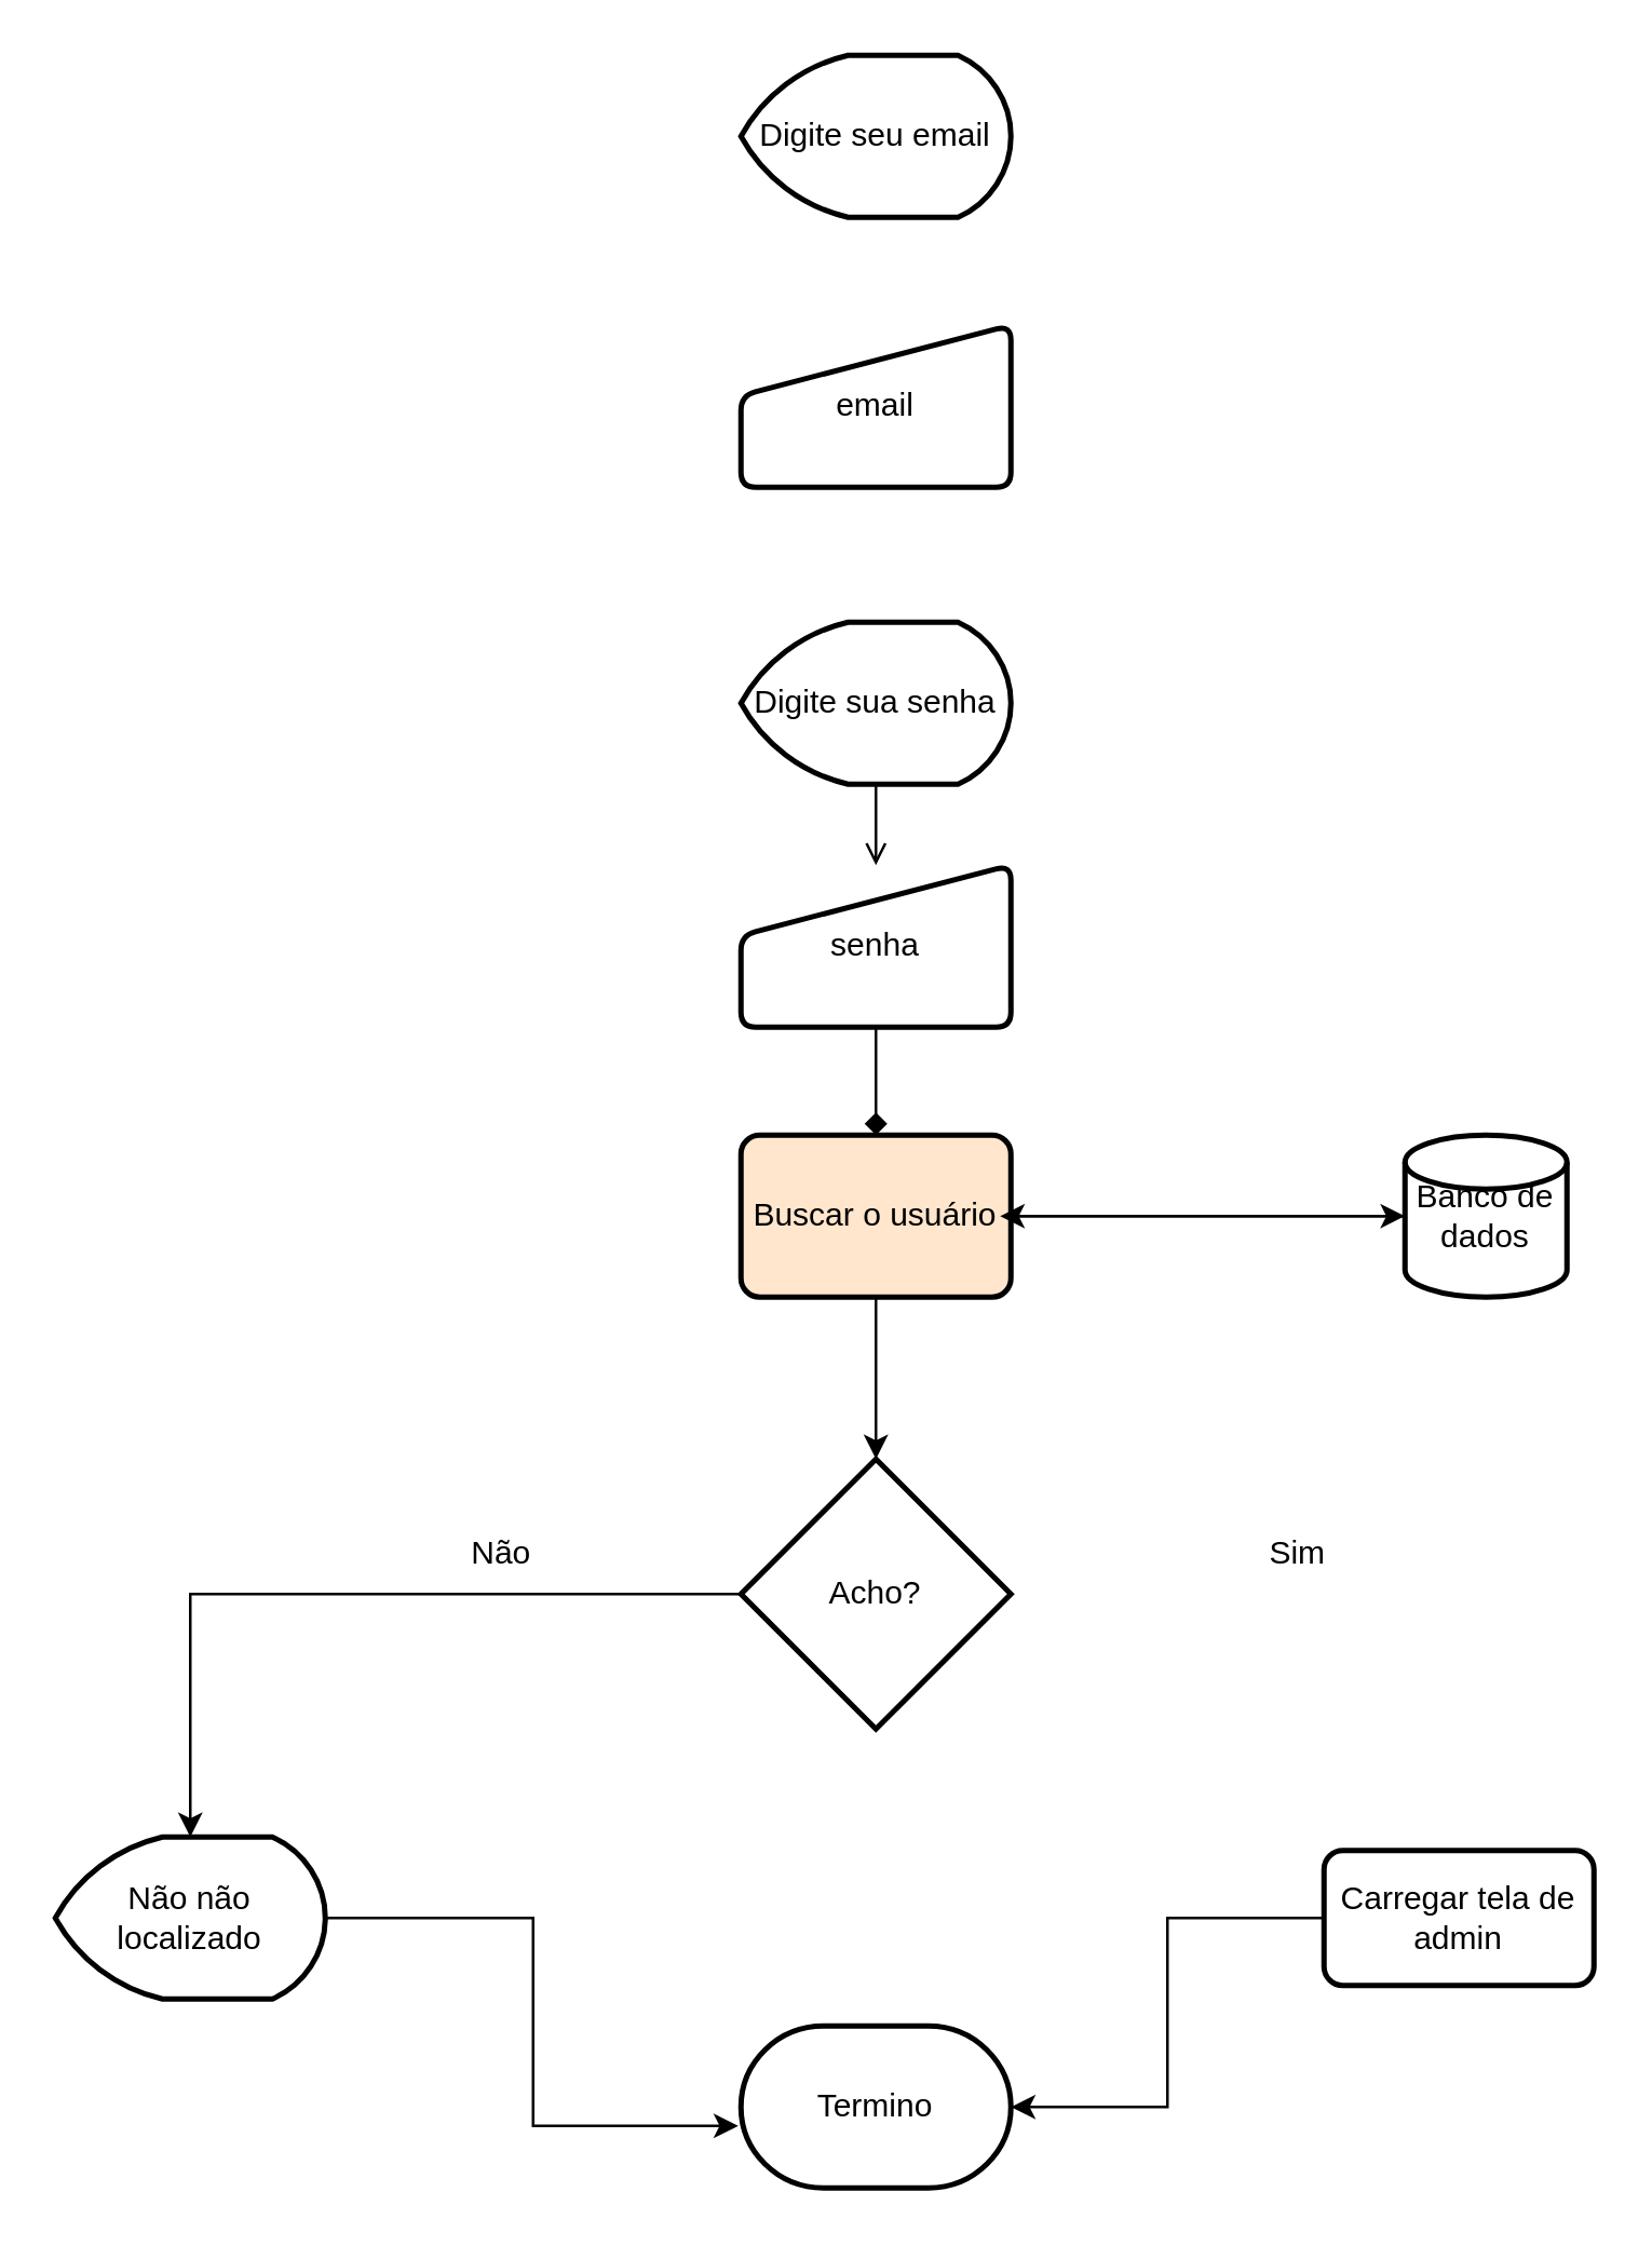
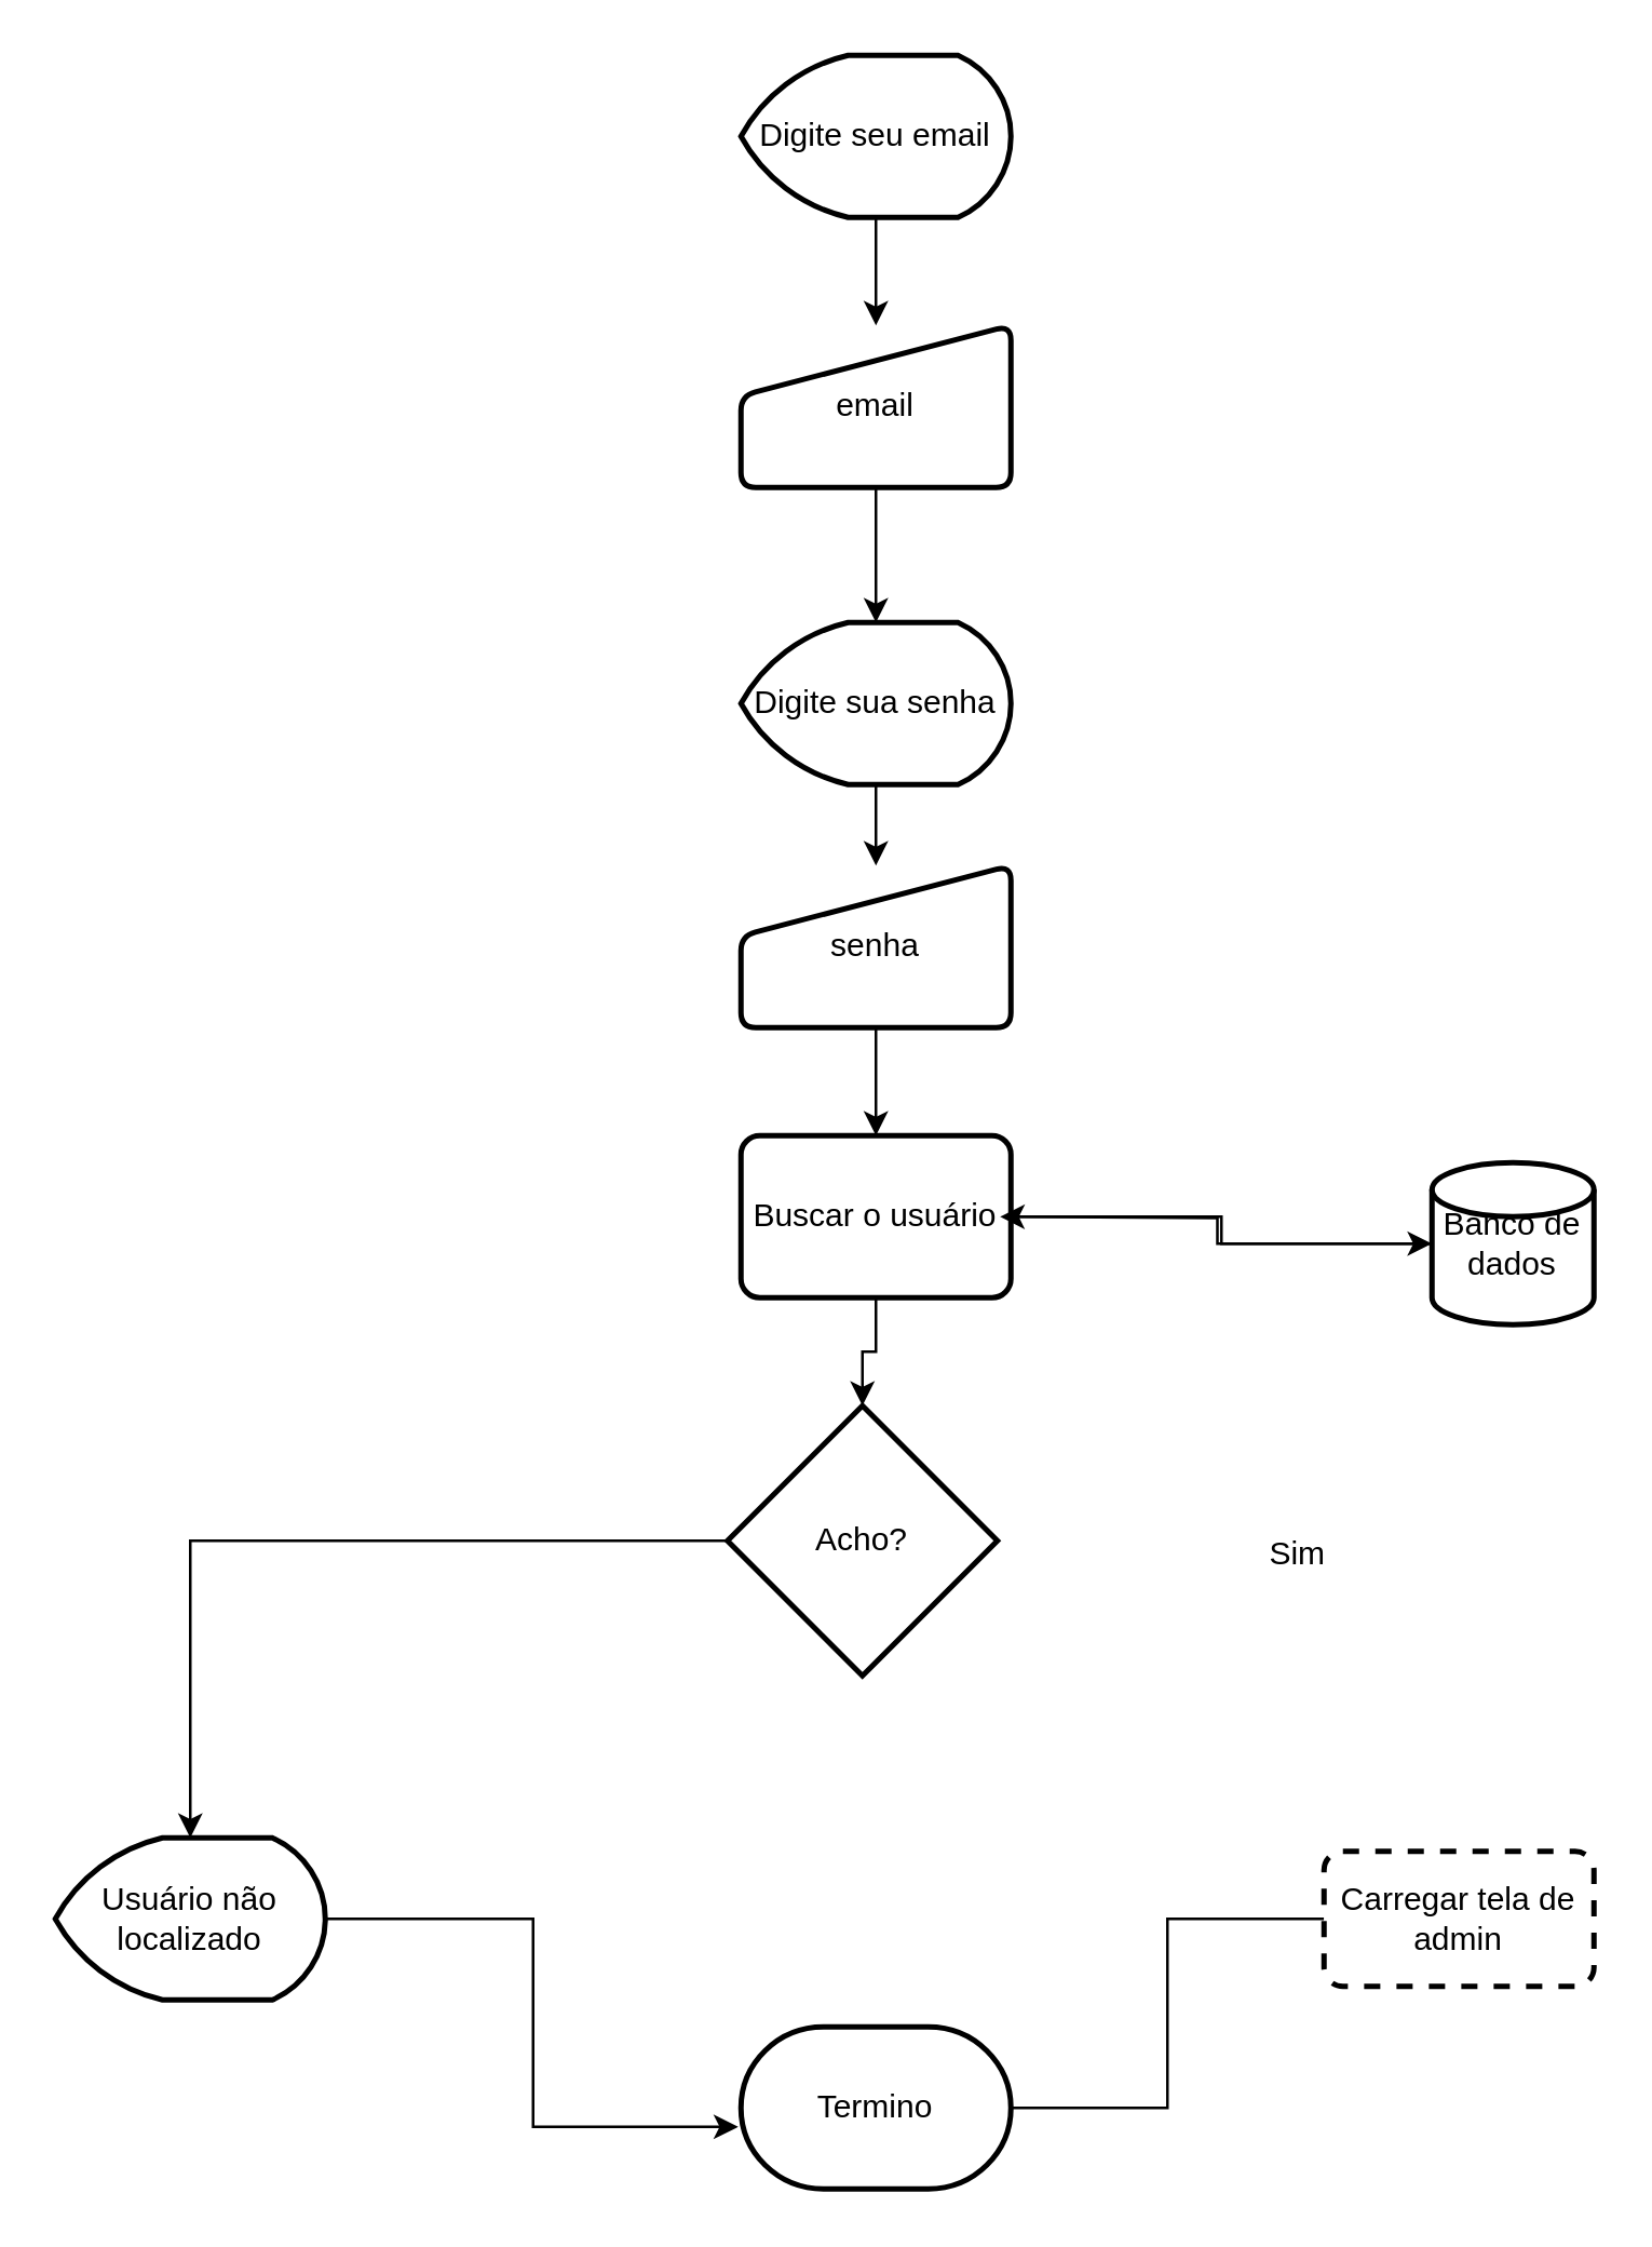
  <mxCell id="0" />
  <mxCell id="1" parent="0" />
  <mxCell id="2" value="Termino" style="strokeWidth=2;html=1;shape=mxgraph.flowchart.terminator;whiteSpace=wrap;" parent="1" vertex="1"><mxGeometry x="274" y="750" width="100" height="60" as="geometry" /></mxCell>
+ <mxCell id="3" value="" style="edgeStyle=orthogonalEdgeStyle;rounded=0;orthogonalLoop=1;jettySize=auto;html=1;" parent="1" source="4" target="6" edge="1"><mxGeometry relative="1" as="geometry" /></mxCell>
  <mxCell id="4" value="Digite seu email" style="strokeWidth=2;html=1;shape=mxgraph.flowchart.display;whiteSpace=wrap;" parent="1" vertex="1"><mxGeometry x="274" y="20" width="100" height="60" as="geometry" /></mxCell>
+ <mxCell id="5" value="" style="edgeStyle=orthogonalEdgeStyle;rounded=0;orthogonalLoop=1;jettySize=auto;html=1;" parent="1" source="6" target="8" edge="1"><mxGeometry relative="1" as="geometry" /></mxCell>
  <mxCell id="6" value="email" style="html=1;strokeWidth=2;shape=manualInput;whiteSpace=wrap;rounded=1;size=26;arcSize=11;" parent="1" vertex="1"><mxGeometry x="274" y="120" width="100" height="60" as="geometry" /></mxCell>
- <mxCell id="7" value="" style="edgeStyle=orthogonalEdgeStyle;rounded=0;orthogonalLoop=1;jettySize=auto;html=1;endArrow=open;" parent="1" source="8" target="10" edge="1"><mxGeometry relative="1" as="geometry" /></mxCell>
+ <mxCell id="7" value="" style="edgeStyle=orthogonalEdgeStyle;rounded=0;orthogonalLoop=1;jettySize=auto;html=1;" parent="1" source="8" target="10" edge="1"><mxGeometry relative="1" as="geometry" /></mxCell>
  <mxCell id="8" value="Digite sua senha" style="strokeWidth=2;html=1;shape=mxgraph.flowchart.display;whiteSpace=wrap;" parent="1" vertex="1"><mxGeometry x="274" y="230" width="100" height="60" as="geometry" /></mxCell>
- <mxCell id="9" style="edgeStyle=orthogonalEdgeStyle;rounded=0;orthogonalLoop=1;jettySize=auto;html=1;endArrow=diamond;" parent="1" source="10" target="13" edge="1"><mxGeometry relative="1" as="geometry" /></mxCell>
+ <mxCell id="9" style="edgeStyle=orthogonalEdgeStyle;rounded=0;orthogonalLoop=1;jettySize=auto;html=1;" parent="1" source="10" target="13" edge="1"><mxGeometry relative="1" as="geometry" /></mxCell>
  <mxCell id="10" value="senha" style="html=1;strokeWidth=2;shape=manualInput;whiteSpace=wrap;rounded=1;size=26;arcSize=11;" parent="1" vertex="1"><mxGeometry x="274" y="320" width="100" height="60" as="geometry" /></mxCell>
  <mxCell id="11" style="edgeStyle=orthogonalEdgeStyle;rounded=0;orthogonalLoop=1;jettySize=auto;html=1;" parent="1" source="13" target="15" edge="1"><mxGeometry relative="1" as="geometry" /></mxCell>
  <mxCell id="12" style="edgeStyle=orthogonalEdgeStyle;rounded=0;orthogonalLoop=1;jettySize=auto;html=1;" parent="1" source="13" target="17" edge="1"><mxGeometry relative="1" as="geometry" /></mxCell>
- <mxCell id="13" value="Buscar o usuário" style="rounded=1;whiteSpace=wrap;html=1;absoluteArcSize=1;arcSize=14;strokeWidth=2;fillColor=#ffe6cc;" parent="1" vertex="1"><mxGeometry x="274" y="420" width="100" height="60" as="geometry" /></mxCell>
+ <mxCell id="13" value="Buscar o usuário" style="rounded=1;whiteSpace=wrap;html=1;absoluteArcSize=1;arcSize=14;strokeWidth=2;" parent="1" vertex="1"><mxGeometry x="274" y="420" width="100" height="60" as="geometry" /></mxCell>
  <mxCell id="14" style="edgeStyle=orthogonalEdgeStyle;rounded=0;orthogonalLoop=1;jettySize=auto;html=1;" parent="1" source="15" edge="1"><mxGeometry relative="1" as="geometry"><mxPoint x="370" y="450" as="targetPoint" /></mxGeometry></mxCell>
- <mxCell id="15" value="Banco de dados" style="strokeWidth=2;html=1;shape=mxgraph.flowchart.database;whiteSpace=wrap;" parent="1" vertex="1"><mxGeometry x="520" y="420" width="60" height="60" as="geometry" /></mxCell>
+ <mxCell id="15" value="Banco de dados" style="strokeWidth=2;html=1;shape=mxgraph.flowchart.database;whiteSpace=wrap;" parent="1" vertex="1"><mxGeometry x="530" y="430" width="60" height="60" as="geometry" /></mxCell>
  <mxCell id="16" style="edgeStyle=orthogonalEdgeStyle;rounded=0;orthogonalLoop=1;jettySize=auto;html=1;" parent="1" source="17" target="19" edge="1"><mxGeometry relative="1" as="geometry" /></mxCell>
- <mxCell id="17" value="Acho?" style="strokeWidth=2;html=1;shape=mxgraph.flowchart.decision;whiteSpace=wrap;" parent="1" vertex="1"><mxGeometry x="274" y="540" width="100" height="100" as="geometry" /></mxCell>
+ <mxCell id="17" value="Acho?" style="strokeWidth=2;html=1;shape=mxgraph.flowchart.decision;whiteSpace=wrap;" parent="1" vertex="1"><mxGeometry x="269" y="520" width="100" height="100" as="geometry" /></mxCell>
  <mxCell id="18" style="edgeStyle=orthogonalEdgeStyle;rounded=0;orthogonalLoop=1;jettySize=auto;html=1;entryX=-0.01;entryY=0.617;entryDx=0;entryDy=0;entryPerimeter=0;" parent="1" source="19" target="2" edge="1"><mxGeometry relative="1" as="geometry" /></mxCell>
- <mxCell id="19" value="Não não localizado" style="strokeWidth=2;html=1;shape=mxgraph.flowchart.display;whiteSpace=wrap;" parent="1" vertex="1"><mxGeometry x="20" y="680" width="100" height="60" as="geometry" /></mxCell>
- <mxCell id="20" style="edgeStyle=orthogonalEdgeStyle;rounded=0;orthogonalLoop=1;jettySize=auto;html=1;entryX=1;entryY=0.5;entryDx=0;entryDy=0;entryPerimeter=0;" parent="1" source="21" target="2" edge="1"><mxGeometry relative="1" as="geometry" /></mxCell>
- <mxCell id="21" value="Carregar tela de admin" style="rounded=1;whiteSpace=wrap;html=1;absoluteArcSize=1;arcSize=14;strokeWidth=2;" parent="1" vertex="1"><mxGeometry x="490" y="685" width="100" height="50" as="geometry" /></mxCell>
- <mxCell id="22" value="Não" style="text;html=1;align=center;verticalAlign=middle;resizable=0;points=[];autosize=1;strokeColor=none;fillColor=none;" parent="1" vertex="1"><mxGeometry x="160" y="560" width="50" height="30" as="geometry" /></mxCell>
+ <mxCell id="19" value="Usuário não localizado" style="strokeWidth=2;html=1;shape=mxgraph.flowchart.display;whiteSpace=wrap;" parent="1" vertex="1"><mxGeometry x="20" y="680" width="100" height="60" as="geometry" /></mxCell>
+ <mxCell id="20" style="edgeStyle=orthogonalEdgeStyle;rounded=0;orthogonalLoop=1;jettySize=auto;html=1;entryX=1;entryY=0.5;entryDx=0;entryDy=0;entryPerimeter=0;endArrow=none;" parent="1" source="21" target="2" edge="1"><mxGeometry relative="1" as="geometry" /></mxCell>
+ <mxCell id="21" value="Carregar tela de admin" style="rounded=1;whiteSpace=wrap;html=1;absoluteArcSize=1;arcSize=14;strokeWidth=2;dashed=1;" parent="1" vertex="1"><mxGeometry x="490" y="685" width="100" height="50" as="geometry" /></mxCell>
  <mxCell id="23" value="Sim" style="text;html=1;align=center;verticalAlign=middle;resizable=0;points=[];autosize=1;strokeColor=none;fillColor=none;" parent="1" vertex="1"><mxGeometry x="460" y="560" width="40" height="30" as="geometry" /></mxCell>
